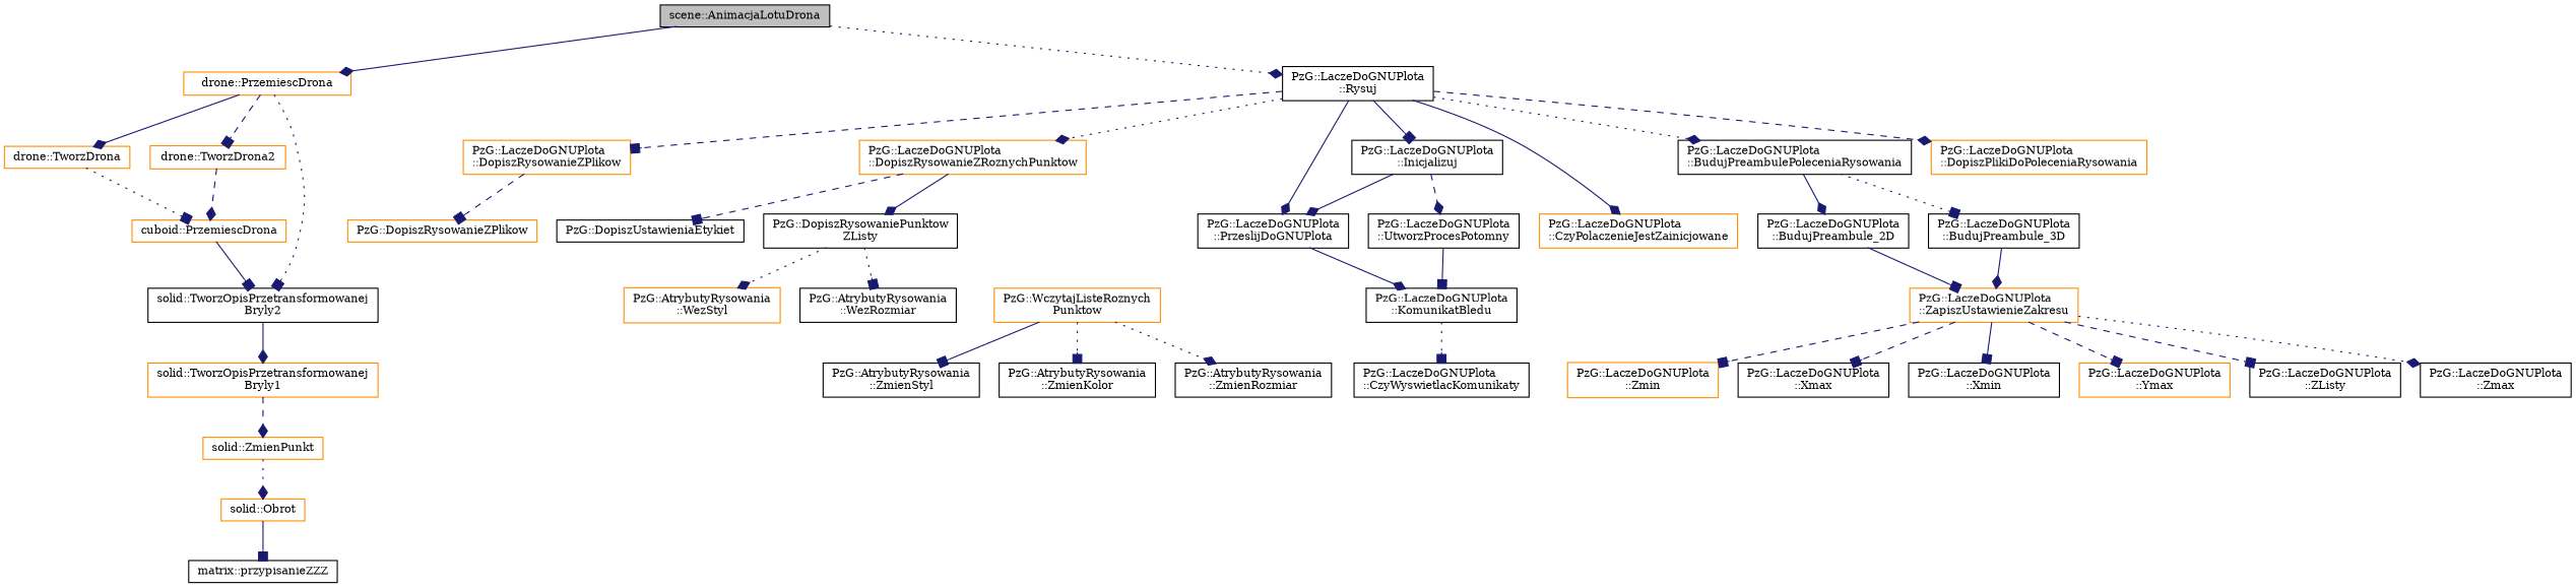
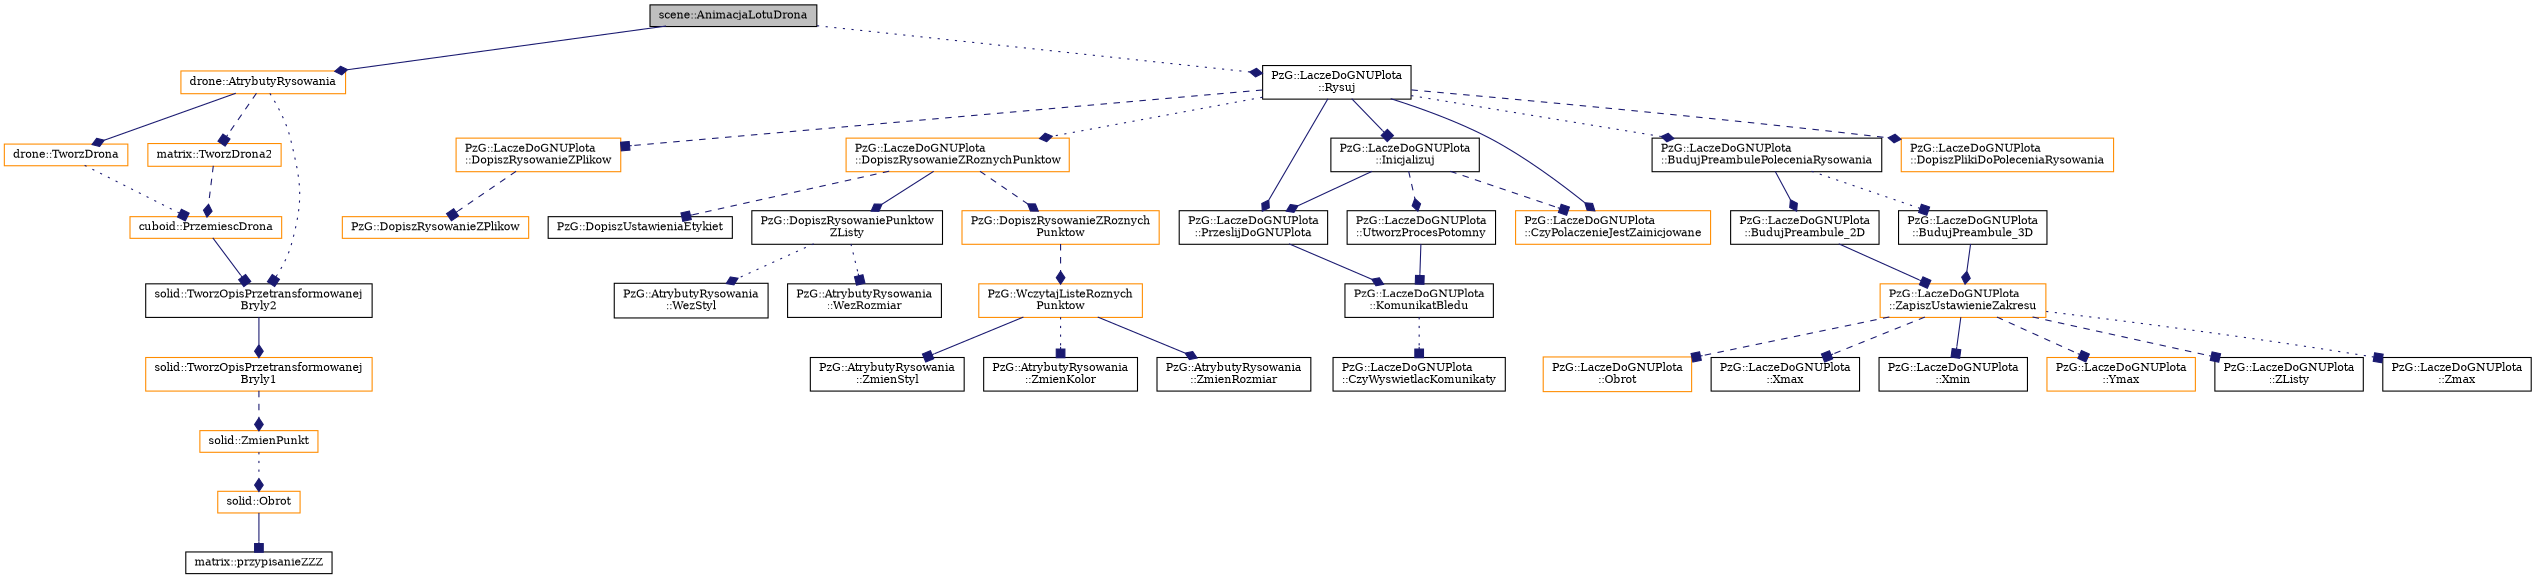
  digraph {
    fontname="DejaVu Serif"
    rankdir=TB
    node [color=black fillcolor=white fontname="DejaVu Serif" fontsize=10 shape=record style=filled]
    edge [arrowhead=diamond color=midnightblue fontname="DejaVu Serif" fontsize=10 labelfontname=Helvetica labelfontsize=10 style=solid]
    n1 [fillcolor=grey75 fontcolor=black height=0.2 label="scene::AnimacjaLotuDrona" width=0.4]
-   n2 [color=darkorange height=0.2 label="drone::PrzemiescDrona" width=0.4]
+   n2 [color=darkorange height=0.2 label="drone::AtrybutyRysowania" width=0.4]
    n3 [height=0.2 label="PzG::LaczeDoGNUPlota\l::Rysuj" width=0.4]
    n4 [color=darkorange height=0.2 label="drone::TworzDrona" width=0.4]
    n5 [height=0.2 label="solid::TworzOpisPrzetransformowanej\lBryly2" width=0.4]
-   n6 [color=darkorange height=0.2 label="drone::TworzDrona2" width=0.4]
+   n6 [color=darkorange height=0.2 label="matrix::TworzDrona2" width=0.4]
    n7 [height=0.2 label="PzG::LaczeDoGNUPlota\l::BudujPreambulePoleceniaRysowania" width=0.4]
    n8 [color=darkorange height=0.2 label="PzG::LaczeDoGNUPlota\l::CzyPolaczenieJestZainicjowane" width=0.4]
    n9 [color=darkorange height=0.2 label="PzG::LaczeDoGNUPlota\l::DopiszPlikiDoPoleceniaRysowania" width=0.4]
    n10 [color=darkorange height=0.2 label="PzG::LaczeDoGNUPlota\l::DopiszRysowanieZPlikow" width=0.4]
    n11 [color=darkorange height=0.2 label="PzG::LaczeDoGNUPlota\l::DopiszRysowanieZRoznychPunktow" width=0.4]
    n12 [height=0.2 label="PzG::LaczeDoGNUPlota\l::Inicjalizuj" width=0.4]
    n13 [height=0.2 label="PzG::LaczeDoGNUPlota\l::PrzeslijDoGNUPlota" width=0.4]
    n14 [color=darkorange height=0.2 label="cuboid::PrzemiescDrona" width=0.4]
    n15 [color=darkorange height=0.2 label="solid::TworzOpisPrzetransformowanej\lBryly1" width=0.4]
    n16 [color=darkorange height=0.2 label="solid::ZmienPunkt" width=0.4]
    n17 [color=darkorange height=0.2 label="solid::Obrot" width=0.4]
    n18 [height=0.2 label="matrix::przypisanieZZZ" width=0.4]
    n19 [height=0.2 label="PzG::LaczeDoGNUPlota\l::BudujPreambule_2D" width=0.4]
    n20 [height=0.2 label="PzG::LaczeDoGNUPlota\l::BudujPreambule_3D" width=0.4]
    n21 [color=darkorange height=0.2 label="PzG::DopiszRysowanieZPlikow" width=0.4]
    n22 [height=0.2 label="PzG::DopiszRysowaniePunktow\lZListy" width=0.4]
+   n23 [color=darkorange height=0.2 label="PzG::DopiszRysowanieZRoznych\lPunktow" width=0.4]
    n24 [height=0.2 label="PzG::DopiszUstawieniaEtykiet" width=0.4]
    n25 [height=0.2 label="PzG::LaczeDoGNUPlota\l::UtworzProcesPotomny" width=0.4]
    n26 [height=0.2 label="PzG::LaczeDoGNUPlota\l::KomunikatBledu" width=0.4]
    n27 [color=darkorange height=0.2 label="PzG::LaczeDoGNUPlota\l::ZapiszUstawienieZakresu" width=0.4]
    n28 [height=0.2 label="PzG::LaczeDoGNUPlota\l::Xmax" width=0.4]
    n29 [height=0.2 label="PzG::LaczeDoGNUPlota\l::Xmin" width=0.4]
    n30 [color=darkorange height=0.2 label="PzG::LaczeDoGNUPlota\l::Ymax" width=0.4]
    n31 [height=0.2 label="PzG::LaczeDoGNUPlota\l::ZListy" width=0.4]
    n32 [height=0.2 label="PzG::LaczeDoGNUPlota\l::Zmax" width=0.4]
-   n33 [color=darkorange height=0.2 label="PzG::LaczeDoGNUPlota\l::Zmin" width=0.4]
+   n33 [color=darkorange height=0.2 label="PzG::LaczeDoGNUPlota\l::Obrot" width=0.4]
    n34 [height=0.2 label="PzG::AtrybutyRysowania\l::WezRozmiar" width=0.4]
-   n35 [color=darkorange height=0.2 label="PzG::AtrybutyRysowania\l::WezStyl" width=0.4]
+   n35 [height=0.2 label="PzG::AtrybutyRysowania\l::WezStyl" width=0.4]
    n36 [color=darkorange height=0.2 label="PzG::WczytajListeRoznych\lPunktow" width=0.4]
    n37 [height=0.2 label="PzG::AtrybutyRysowania\l::ZmienKolor" width=0.4]
    n38 [height=0.2 label="PzG::AtrybutyRysowania\l::ZmienRozmiar" width=0.4]
    n39 [height=0.2 label="PzG::AtrybutyRysowania\l::ZmienStyl" width=0.4]
    n40 [height=0.2 label="PzG::LaczeDoGNUPlota\l::CzyWyswietlacKomunikaty" width=0.4]
    n1 -> n2
    n1 -> n3 [style=dotted]
    n2 -> n4
    n2 -> n5 [arrowhead=box style=dotted]
    n2 -> n6 [arrowhead=box style=dashed]
    n3 -> n7 [style=dotted]
    n3 -> n8
    n3 -> n9 [style=dashed]
    n3 -> n10 [arrowhead=box style=dashed]
    n3 -> n11 [style=dotted]
    n3 -> n12 [arrowhead=box]
    n3 -> n13
    n4 -> n14 [arrowhead=box style=dotted]
    n5 -> n15
    n6 -> n14 [style=dashed]
    n7 -> n19
    n7 -> n20 [arrowhead=box style=dotted]
    n10 -> n21 [arrowhead=box style=dashed]
    n11 -> n22
+   n11 -> n23 [style=dashed]
    n11 -> n24 [arrowhead=box style=dashed]
+   n12 -> n8 [arrowhead=box style=dashed]
    n12 -> n13
    n12 -> n25 [style=dashed]
    n13 -> n26
    n14 -> n5 [arrowhead=box]
    n15 -> n16 [style=dashed]
    n16 -> n17 [style=dotted]
    n17 -> n18 [arrowhead=box]
    n19 -> n27 [arrowhead=box]
    n20 -> n27
    n22 -> n34 [arrowhead=box style=dotted]
    n22 -> n35 [style=dotted]
+   n23 -> n36 [style=dashed]
    n25 -> n26 [arrowhead=box]
    n26 -> n40 [arrowhead=box style=dotted]
    n27 -> n28 [arrowhead=box style=dashed]
    n27 -> n29 [arrowhead=box]
    n27 -> n30 [arrowhead=box style=dashed]
    n27 -> n31 [arrowhead=box style=dashed]
-   n27 -> n32 [style=dotted]
+   n27 -> n32 [arrowhead=box style=dotted]
    n27 -> n33 [arrowhead=box style=dashed]
    n36 -> n37 [arrowhead=box style=dotted]
-   n36 -> n38 [style=dotted]
+   n36 -> n38
    n36 -> n39 [arrowhead=box]
  }
